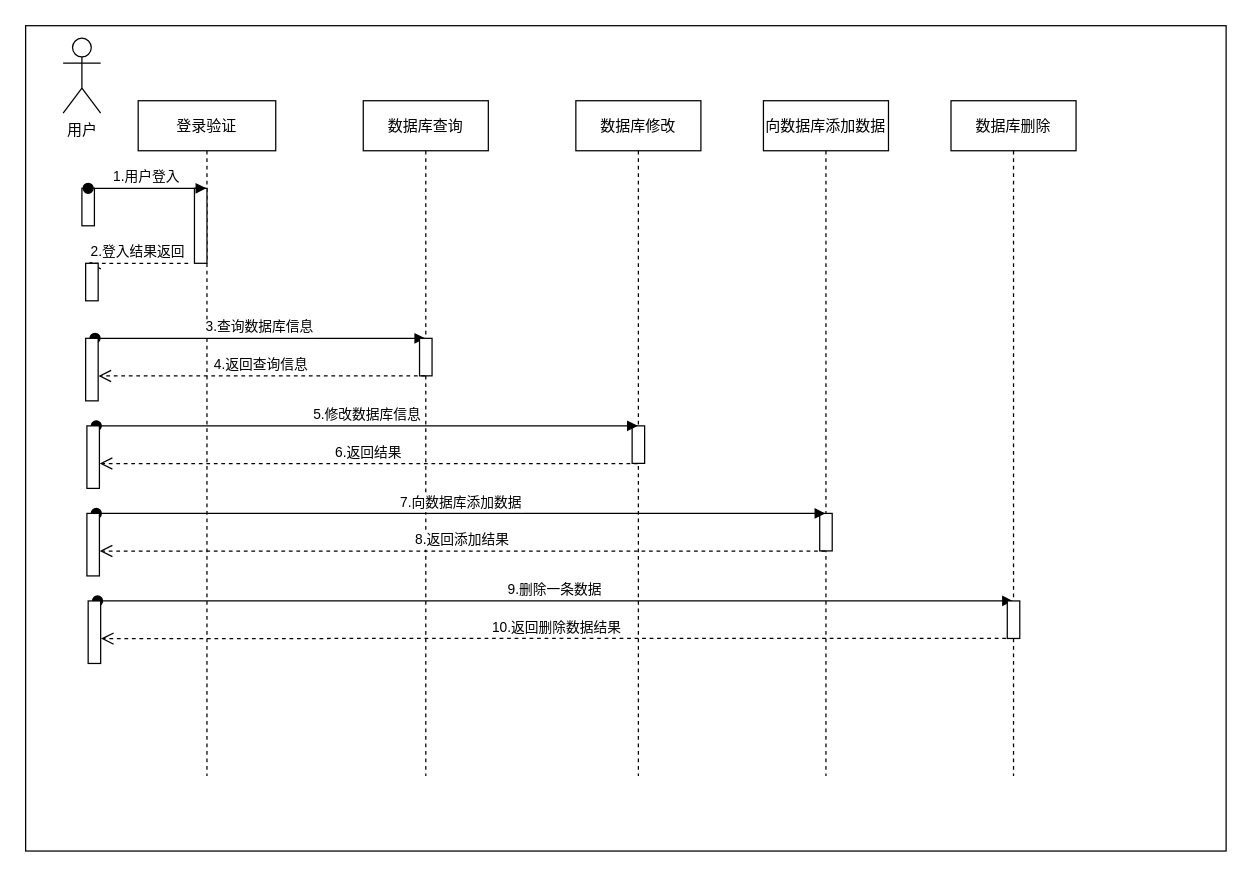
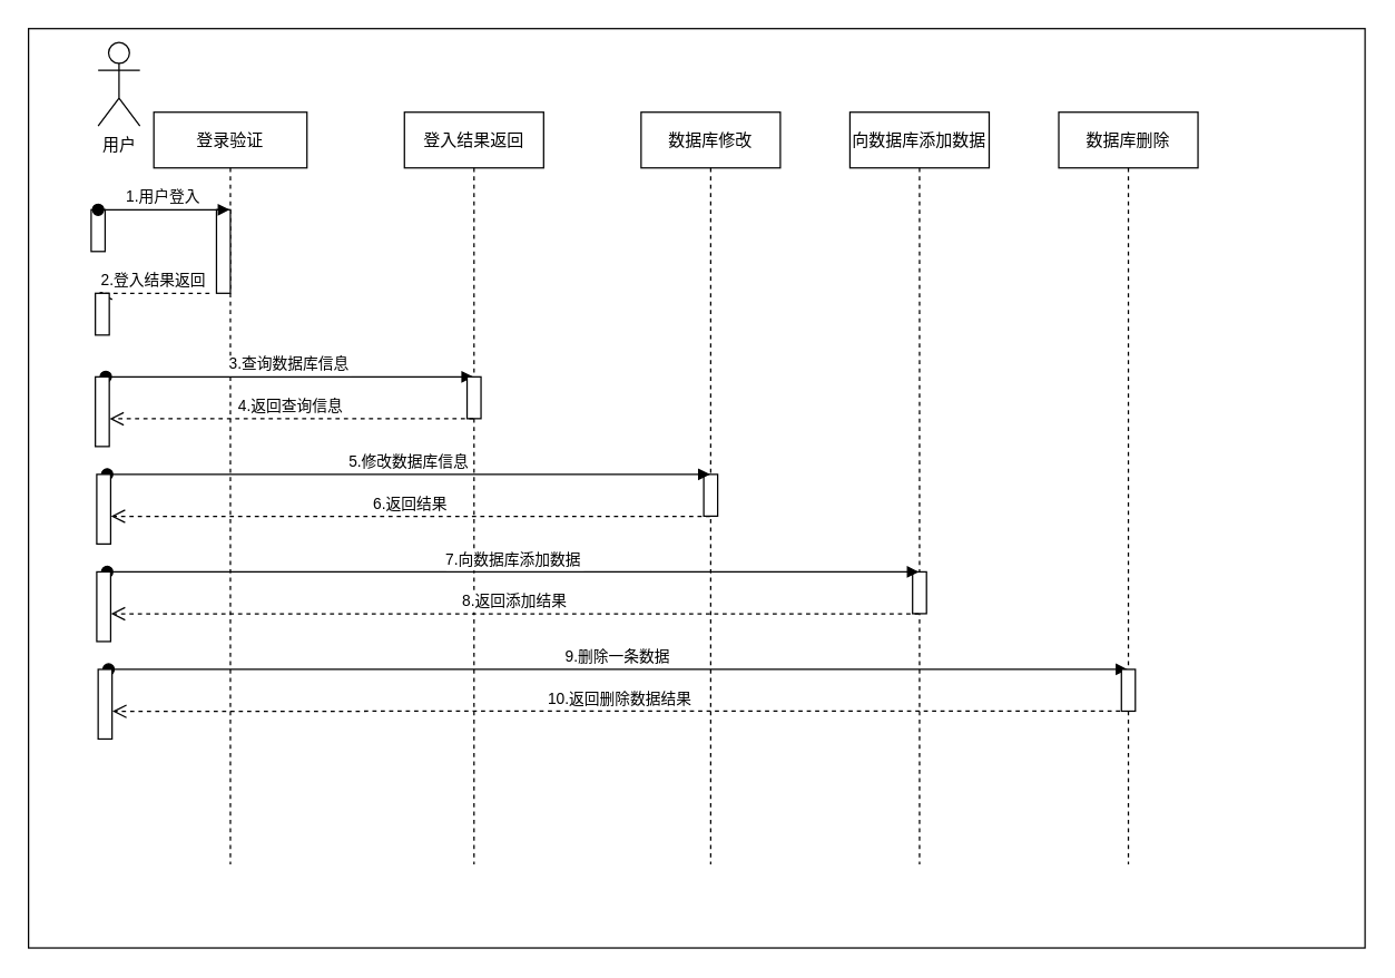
  <mxCell id="0" />
  <mxCell id="1" parent="0" />
  <mxCell id="2" value="" style="rounded=0;whiteSpace=wrap;html=1;" vertex="1" parent="1"><mxGeometry x="20" y="20" width="960" height="660" as="geometry" /></mxCell>
  <mxCell id="3" value="" style="points=[];perimeter=orthogonalPerimeter;rounded=0;shadow=0;strokeWidth=1;" vertex="1" parent="1"><mxGeometry x="65" y="150" width="10" height="30" as="geometry" /></mxCell>
  <mxCell id="4" value="登录验证" style="shape=umlLifeline;perimeter=lifelinePerimeter;container=1;collapsible=0;recursiveResize=0;rounded=0;shadow=0;strokeWidth=1;" parent="1" vertex="1"><mxGeometry x="110" y="80" width="110" height="540" as="geometry" /></mxCell>
  <mxCell id="5" value="" style="points=[];perimeter=orthogonalPerimeter;rounded=0;shadow=0;strokeWidth=1;" parent="4" vertex="1"><mxGeometry x="45" y="70" width="10" height="60" as="geometry" /></mxCell>
  <mxCell id="6" value="1.用户登入" style="verticalAlign=bottom;startArrow=oval;endArrow=block;startSize=8;shadow=0;strokeWidth=1;" parent="4" target="4" edge="1"><mxGeometry relative="1" as="geometry"><mxPoint x="-40" y="70" as="sourcePoint" /><mxPoint x="20" y="70" as="targetPoint" /></mxGeometry></mxCell>
  <mxCell id="7" value="2.登入结果返回" style="verticalAlign=bottom;endArrow=open;dashed=1;endSize=8;shadow=0;strokeWidth=1;" edge="1" parent="4"><mxGeometry relative="1" as="geometry"><mxPoint x="-40" y="130.0" as="targetPoint" /><mxPoint x="40" y="130" as="sourcePoint" /></mxGeometry></mxCell>
  <mxCell id="8" value="3.查询数据库信息" style="verticalAlign=bottom;startArrow=oval;endArrow=block;startSize=8;shadow=0;strokeWidth=1;" edge="1" parent="4" target="12"><mxGeometry relative="1" as="geometry"><mxPoint x="-34.5" y="190" as="sourcePoint" /><mxPoint x="55" y="190" as="targetPoint" /></mxGeometry></mxCell>
  <mxCell id="9" value="9.删除一条数据" style="verticalAlign=bottom;startArrow=oval;endArrow=block;startSize=8;shadow=0;strokeWidth=1;" edge="1" parent="4" target="18"><mxGeometry relative="1" as="geometry"><mxPoint x="-32.5" y="400" as="sourcePoint" /><mxPoint x="550.5" y="400" as="targetPoint" /></mxGeometry></mxCell>
  <mxCell id="10" value="" style="points=[];perimeter=orthogonalPerimeter;rounded=0;shadow=0;strokeWidth=1;" vertex="1" parent="4"><mxGeometry x="-40" y="400" width="10" height="50" as="geometry" /></mxCell>
  <mxCell id="11" value="10.返回删除数据结果" style="verticalAlign=bottom;endArrow=open;dashed=1;endSize=8;shadow=0;strokeWidth=1;entryX=1.026;entryY=0.87;entryDx=0;entryDy=0;entryPerimeter=0;exitX=0.5;exitY=0.796;exitDx=0;exitDy=0;exitPerimeter=0;" edge="1" parent="4" source="18"><mxGeometry relative="1" as="geometry"><mxPoint x="-29.74" y="430.1" as="targetPoint" /><mxPoint x="550.5" y="430.1" as="sourcePoint" /></mxGeometry></mxCell>
- <mxCell id="12" value="数据库查询" style="shape=umlLifeline;perimeter=lifelinePerimeter;container=1;collapsible=0;recursiveResize=0;rounded=0;shadow=0;strokeWidth=1;" parent="1" vertex="1"><mxGeometry x="290" y="80" width="100" height="540" as="geometry" /></mxCell>
+ <mxCell id="12" value="登入结果返回" style="shape=umlLifeline;perimeter=lifelinePerimeter;container=1;collapsible=0;recursiveResize=0;rounded=0;shadow=0;strokeWidth=1;" parent="1" vertex="1"><mxGeometry x="290" y="80" width="100" height="540" as="geometry" /></mxCell>
  <mxCell id="13" value="" style="points=[];perimeter=orthogonalPerimeter;rounded=0;shadow=0;strokeWidth=1;" parent="12" vertex="1"><mxGeometry x="45" y="190" width="10" height="30" as="geometry" /></mxCell>
- <mxCell id="14" value="用户" style="shape=umlActor;verticalLabelPosition=bottom;verticalAlign=top;html=1;outlineConnect=0;" vertex="1" parent="1"><mxGeometry x="50" y="30" width="30" height="60" as="geometry" /></mxCell>
+ <mxCell id="14" value="用户" style="shape=umlActor;verticalLabelPosition=bottom;verticalAlign=top;html=1;outlineConnect=0;" vertex="1" parent="1"><mxGeometry x="70" y="30" width="30" height="60" as="geometry" /></mxCell>
  <mxCell id="15" value="数据库修改" style="shape=umlLifeline;perimeter=lifelinePerimeter;container=1;collapsible=0;recursiveResize=0;rounded=0;shadow=0;strokeWidth=1;" vertex="1" parent="1"><mxGeometry x="460" y="80" width="100" height="540" as="geometry" /></mxCell>
  <mxCell id="16" value="" style="points=[];perimeter=orthogonalPerimeter;rounded=0;shadow=0;strokeWidth=1;" vertex="1" parent="15"><mxGeometry x="45" y="260" width="10" height="30" as="geometry" /></mxCell>
  <mxCell id="17" value="向数据库添加数据" style="shape=umlLifeline;perimeter=lifelinePerimeter;container=1;collapsible=0;recursiveResize=0;rounded=0;shadow=0;strokeWidth=1;" vertex="1" parent="1"><mxGeometry x="610" y="80" width="100" height="540" as="geometry" /></mxCell>
  <mxCell id="18" value="数据库删除" style="shape=umlLifeline;perimeter=lifelinePerimeter;container=1;collapsible=0;recursiveResize=0;rounded=0;shadow=0;strokeWidth=1;" vertex="1" parent="1"><mxGeometry x="760" y="80" width="100" height="540" as="geometry" /></mxCell>
  <mxCell id="19" value="" style="points=[];perimeter=orthogonalPerimeter;rounded=0;shadow=0;strokeWidth=1;" vertex="1" parent="18"><mxGeometry x="45" y="400" width="10" height="30" as="geometry" /></mxCell>
  <mxCell id="20" value="" style="points=[];perimeter=orthogonalPerimeter;rounded=0;shadow=0;strokeWidth=1;" vertex="1" parent="1"><mxGeometry x="68" y="210" width="10" height="30" as="geometry" /></mxCell>
  <mxCell id="21" value="" style="points=[];perimeter=orthogonalPerimeter;rounded=0;shadow=0;strokeWidth=1;" vertex="1" parent="1"><mxGeometry x="68" y="270" width="10" height="50" as="geometry" /></mxCell>
  <mxCell id="22" value="4.返回查询信息" style="verticalAlign=bottom;endArrow=open;dashed=1;endSize=8;shadow=0;strokeWidth=1;entryX=1.026;entryY=0.87;entryDx=0;entryDy=0;entryPerimeter=0;" edge="1" parent="1"><mxGeometry relative="1" as="geometry"><mxPoint x="78.26" y="300.1" as="targetPoint" /><mxPoint x="339.5" y="300.1" as="sourcePoint" /></mxGeometry></mxCell>
  <mxCell id="23" value="5.修改数据库信息" style="verticalAlign=bottom;startArrow=oval;endArrow=block;startSize=8;shadow=0;strokeWidth=1;" edge="1" parent="1" target="15"><mxGeometry relative="1" as="geometry"><mxPoint x="76.5" y="340" as="sourcePoint" /><mxPoint x="340.5" y="340" as="targetPoint" /></mxGeometry></mxCell>
  <mxCell id="24" value="" style="points=[];perimeter=orthogonalPerimeter;rounded=0;shadow=0;strokeWidth=1;" vertex="1" parent="1"><mxGeometry x="69" y="340" width="10" height="50" as="geometry" /></mxCell>
  <mxCell id="25" value="6.返回结果" style="verticalAlign=bottom;endArrow=open;dashed=1;endSize=8;shadow=0;strokeWidth=1;entryX=1.026;entryY=0.87;entryDx=0;entryDy=0;entryPerimeter=0;" edge="1" parent="1" source="15"><mxGeometry relative="1" as="geometry"><mxPoint x="79.26" y="370.1" as="targetPoint" /><mxPoint x="340.5" y="370.1" as="sourcePoint" /></mxGeometry></mxCell>
  <mxCell id="26" value="" style="points=[];perimeter=orthogonalPerimeter;rounded=0;shadow=0;strokeWidth=1;" vertex="1" parent="1"><mxGeometry x="655" y="410" width="10" height="30" as="geometry" /></mxCell>
  <mxCell id="27" value="7.向数据库添加数据" style="verticalAlign=bottom;startArrow=oval;endArrow=block;startSize=8;shadow=0;strokeWidth=1;" edge="1" parent="1" target="17"><mxGeometry relative="1" as="geometry"><mxPoint x="76.5" y="410" as="sourcePoint" /><mxPoint x="509.5" y="410" as="targetPoint" /></mxGeometry></mxCell>
  <mxCell id="28" value="" style="points=[];perimeter=orthogonalPerimeter;rounded=0;shadow=0;strokeWidth=1;" vertex="1" parent="1"><mxGeometry x="69" y="410" width="10" height="50" as="geometry" /></mxCell>
  <mxCell id="29" value="8.返回添加结果" style="verticalAlign=bottom;endArrow=open;dashed=1;endSize=8;shadow=0;strokeWidth=1;entryX=1.026;entryY=0.87;entryDx=0;entryDy=0;entryPerimeter=0;" edge="1" parent="1" source="17"><mxGeometry relative="1" as="geometry"><mxPoint x="79.26" y="440.1" as="targetPoint" /><mxPoint x="509.5" y="440.1" as="sourcePoint" /></mxGeometry></mxCell>
